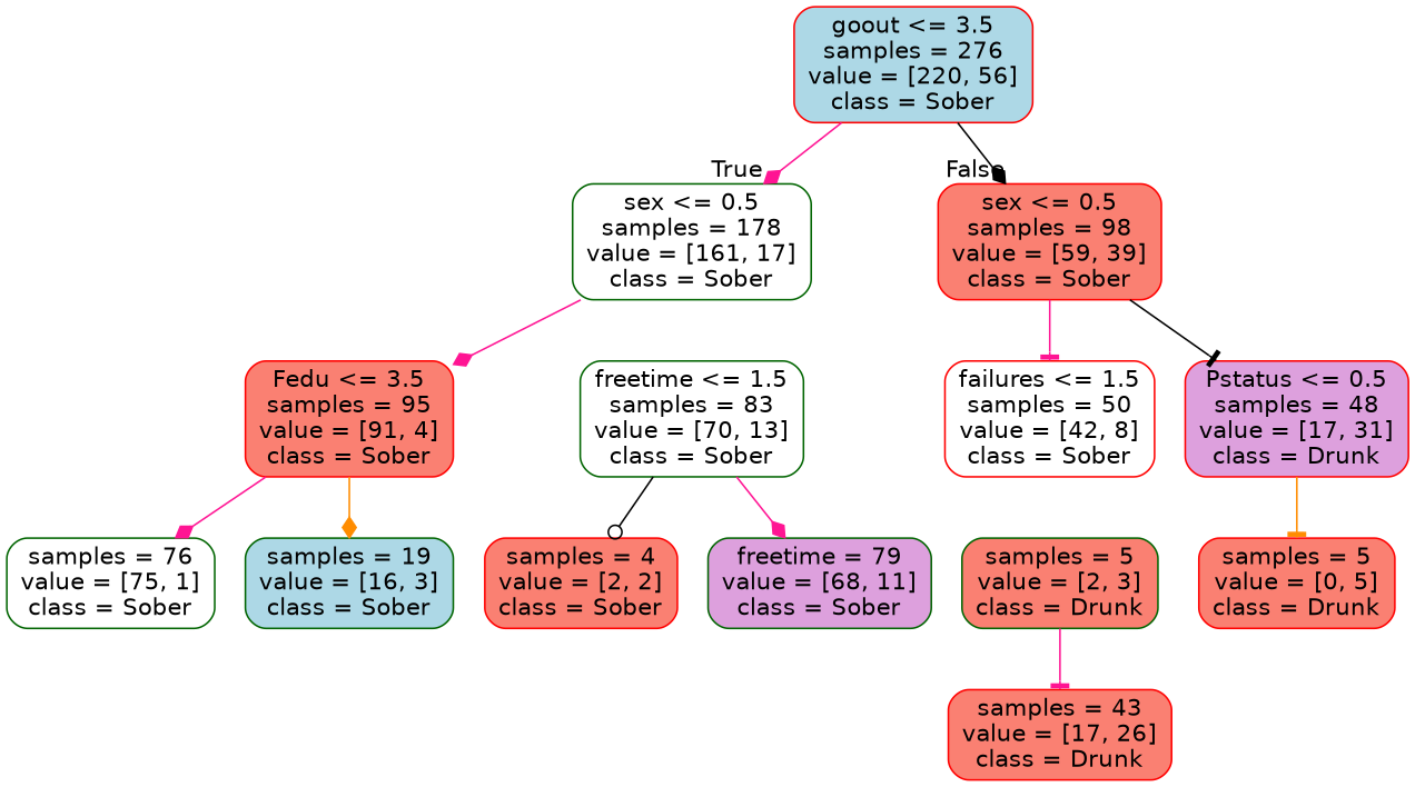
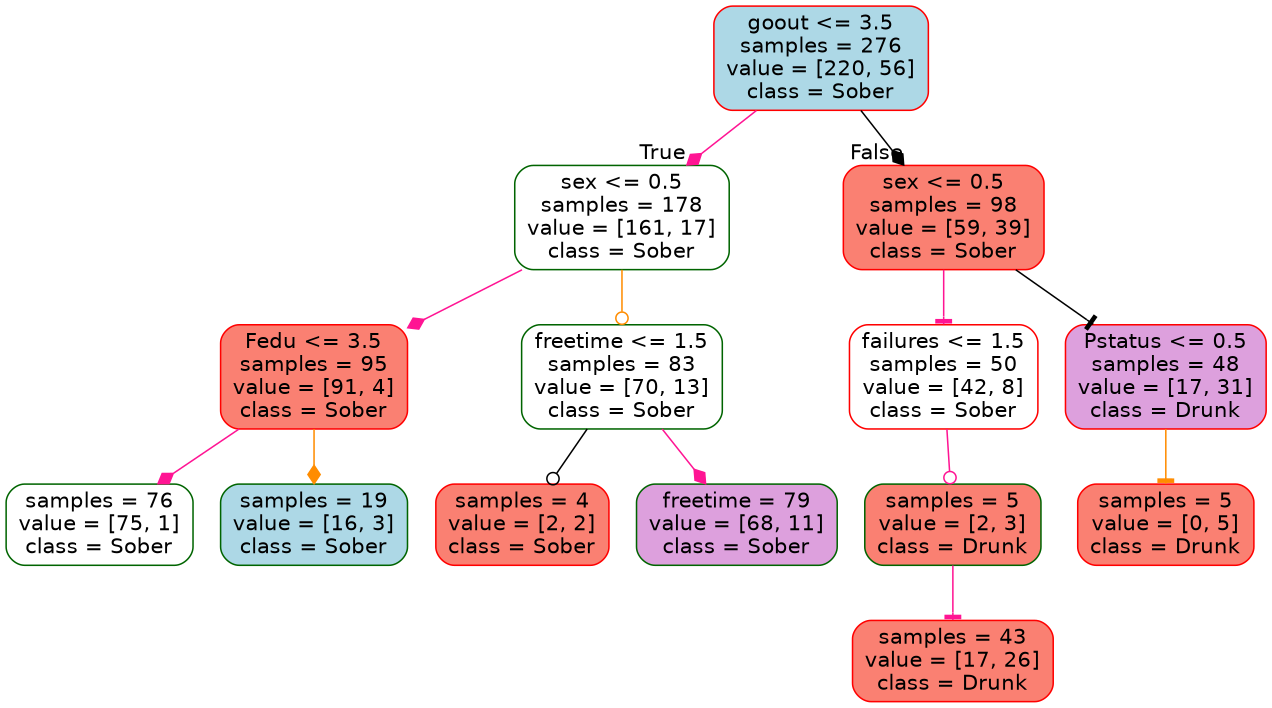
  digraph {
    node [color=red fillcolor=salmon fontname=helvetica shape=box style="filled, rounded"]
    edge [arrowhead=diamond color=deeppink fontname=helvetica]
    n1 [fillcolor=lightblue label="goout <= 3.5\nsamples = 276\nvalue = [220, 56]\nclass = Sober"]
    n2 [color=darkgreen fillcolor=white label="sex <= 0.5\nsamples = 178\nvalue = [161, 17]\nclass = Sober"]
    n3 [label="sex <= 0.5\nsamples = 98\nvalue = [59, 39]\nclass = Sober"]
    n4 [label="Fedu <= 3.5\nsamples = 95\nvalue = [91, 4]\nclass = Sober"]
    n5 [color=darkgreen fillcolor=white label="freetime <= 1.5\nsamples = 83\nvalue = [70, 13]\nclass = Sober"]
    n6 [fillcolor=white label="failures <= 1.5\nsamples = 50\nvalue = [42, 8]\nclass = Sober"]
    n7 [fillcolor=plum label="Pstatus <= 0.5\nsamples = 48\nvalue = [17, 31]\nclass = Drunk"]
    n8 [color=darkgreen fillcolor=white label="samples = 76\nvalue = [75, 1]\nclass = Sober"]
    n9 [color=darkgreen fillcolor=lightblue label="samples = 19\nvalue = [16, 3]\nclass = Sober"]
    n10 [label="samples = 4\nvalue = [2, 2]\nclass = Sober"]
    n11 [color=darkgreen fillcolor=plum label="freetime = 79\nvalue = [68, 11]\nclass = Sober"]
    n12 [color=darkgreen label="samples = 5\nvalue = [2, 3]\nclass = Drunk"]
    n13 [label="samples = 5\nvalue = [0, 5]\nclass = Drunk"]
    n14 [label="samples = 43\nvalue = [17, 26]\nclass = Drunk"]
    n1 -> n2 [headlabel=True labelangle=45 labeldistance=2.5]
    n1 -> n3 [color=black headlabel=False labelangle=-45 labeldistance=2.5]
    n2 -> n4
+   n2 -> n5 [arrowhead=odot color=darkorange]
    n3 -> n6 [arrowhead=tee]
    n3 -> n7 [arrowhead=tee color=black]
    n4 -> n8
    n4 -> n9 [color=darkorange]
    n5 -> n10 [arrowhead=odot color=black]
    n5 -> n11
+   n6 -> n12 [arrowhead=odot]
    n7 -> n13 [arrowhead=tee color=darkorange]
    n12 -> n14 [arrowhead=tee]
  }
